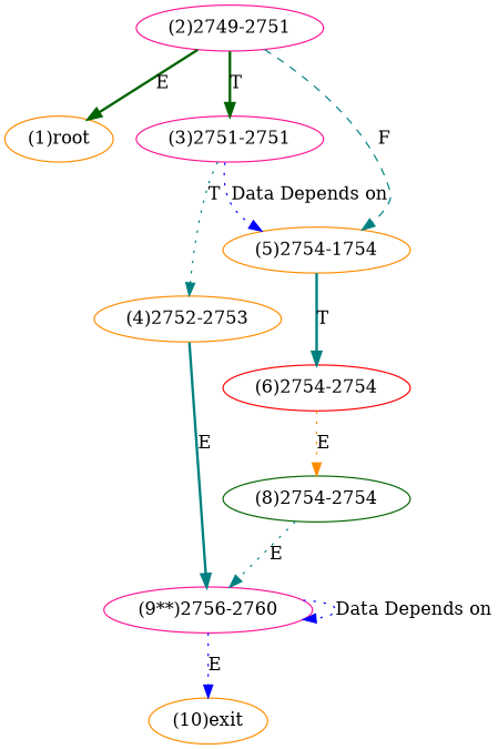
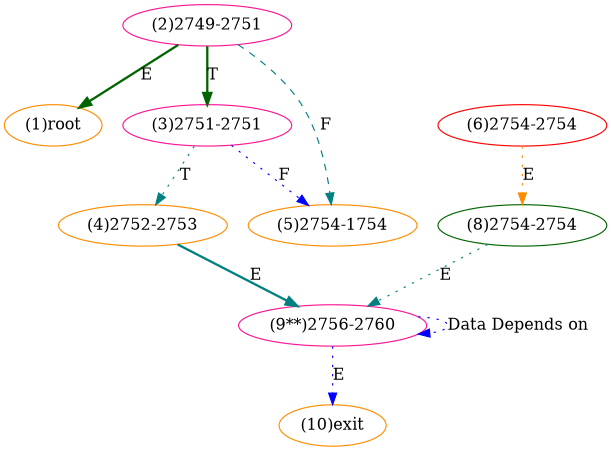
  digraph {
    node [color=darkorange]
    edge [color=teal style=dotted]
    n1 [label="(1)root"]
    n2 [color=deeppink label="(2)2749-2751"]
    n3 [color=deeppink label="(3)2751-2751"]
    n4 [label="(5)2754-1754"]
    n5 [label="(4)2752-2753"]
    n6 [color=red label="(6)2754-2754"]
    n7 [color=deeppink label="(9**)2756-2760"]
    n8 [label="(10)exit"]
    n9 [color=darkgreen label="(8)2754-2754"]
    n2 -> n1 [color=darkgreen label=E style=bold]
    n2 -> n3 [color=darkgreen label=T style=bold]
    n2 -> n4 [label=F style=dashed]
-   n3 -> n4 [color=blue label="Data Depends on"]
+   n3 -> n4 [color=blue label=F]
    n3 -> n5 [label=T]
-   n4 -> n6 [label=T style=bold]
    n5 -> n7 [label=E style=bold]
    n6 -> n9 [color=darkorange label=E]
    n7 -> n7 [color=blue label="Data Depends on"]
    n7 -> n8 [color=blue label=E]
    n9 -> n7 [label=E]
  }
